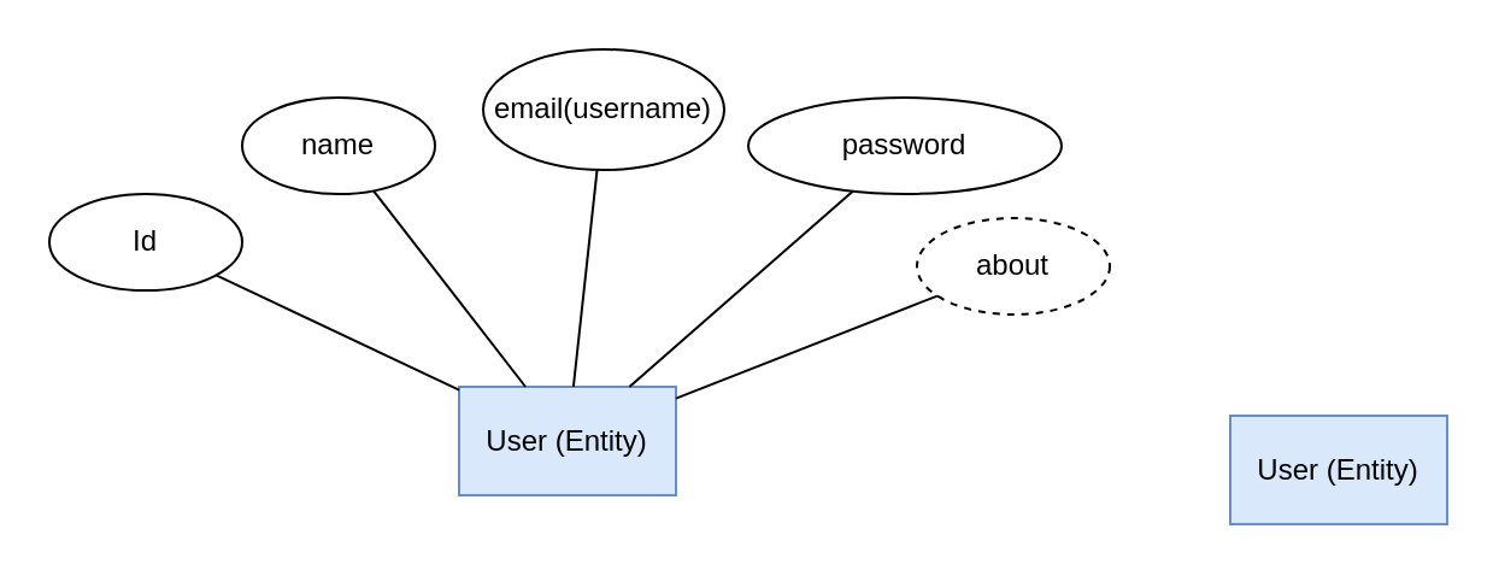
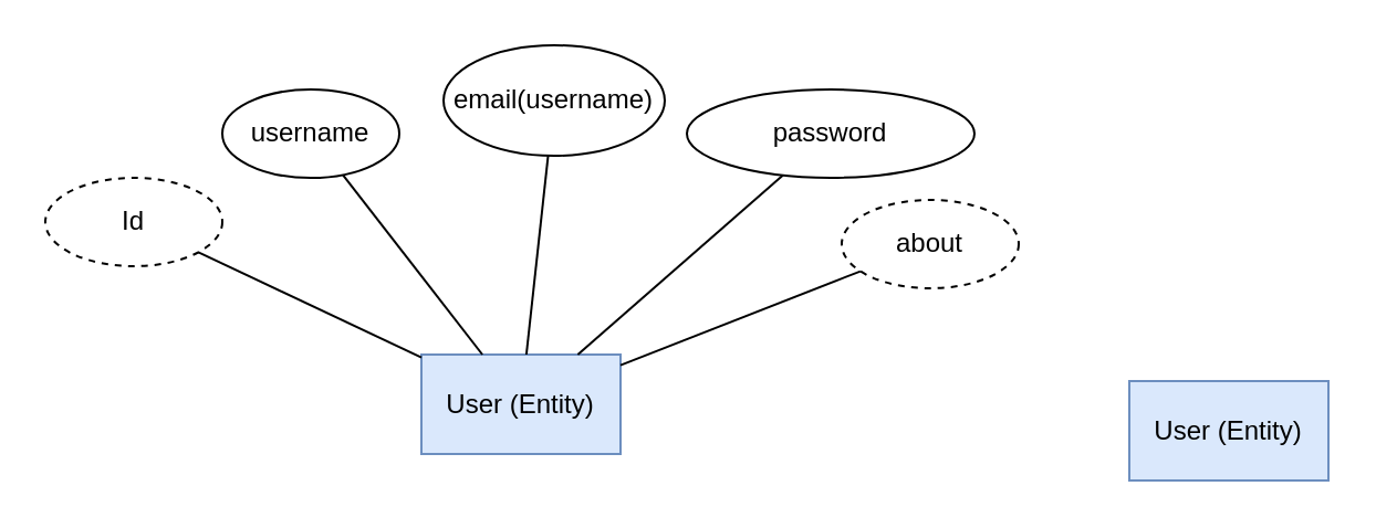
  <mxCell id="0" />
  <mxCell id="1" parent="0" />
  <mxCell id="2" value="User (Entity)" style="rounded=0;whiteSpace=wrap;html=1;fillColor=#dae8fc;strokeColor=#6c8ebf;" vertex="1" parent="1"><mxGeometry x="190" y="160" width="90" height="45" as="geometry" /></mxCell>
- <mxCell id="3" value="Id" style="ellipse;whiteSpace=wrap;html=1;" vertex="1" parent="1"><mxGeometry x="20" y="80" width="80" height="40" as="geometry" /></mxCell>
+ <mxCell id="3" value="Id" style="ellipse;whiteSpace=wrap;html=1;dashed=1;" vertex="1" parent="1"><mxGeometry x="20" y="80" width="80" height="40" as="geometry" /></mxCell>
  <mxCell id="4" value="email(username)" style="ellipse;whiteSpace=wrap;html=1;" vertex="1" parent="1"><mxGeometry x="200" y="20" width="100" height="50" as="geometry" /></mxCell>
  <mxCell id="5" value="password" style="ellipse;whiteSpace=wrap;html=1;" vertex="1" parent="1"><mxGeometry x="310" y="40" width="130" height="40" as="geometry" /></mxCell>
- <mxCell id="6" value="name" style="ellipse;whiteSpace=wrap;html=1;" vertex="1" parent="1"><mxGeometry x="100" y="40" width="80" height="40" as="geometry" /></mxCell>
+ <mxCell id="6" value="username" style="ellipse;whiteSpace=wrap;html=1;" vertex="1" parent="1"><mxGeometry x="100" y="40" width="80" height="40" as="geometry" /></mxCell>
  <mxCell id="7" value="" style="endArrow=none;html=1;rounded=0;" edge="1" parent="1" source="3" target="2"><mxGeometry width="50" height="50" relative="1" as="geometry"><mxPoint x="80" y="172" as="sourcePoint" /><mxPoint x="130" y="122" as="targetPoint" /></mxGeometry></mxCell>
  <mxCell id="8" value="" style="endArrow=none;html=1;rounded=0;" edge="1" parent="1" source="2" target="6"><mxGeometry width="50" height="50" relative="1" as="geometry"><mxPoint x="360" y="160" as="sourcePoint" /><mxPoint x="410" y="110" as="targetPoint" /></mxGeometry></mxCell>
  <mxCell id="9" value="" style="endArrow=none;html=1;rounded=0;" edge="1" parent="1" source="2" target="4"><mxGeometry width="50" height="50" relative="1" as="geometry"><mxPoint x="270" y="140" as="sourcePoint" /><mxPoint x="190" y="79" as="targetPoint" /></mxGeometry></mxCell>
  <mxCell id="10" value="" style="endArrow=none;html=1;rounded=0;" edge="1" parent="1" source="2" target="5"><mxGeometry width="50" height="50" relative="1" as="geometry"><mxPoint x="340" y="170" as="sourcePoint" /><mxPoint x="289" y="79" as="targetPoint" /></mxGeometry></mxCell>
  <mxCell id="11" value="about" style="ellipse;whiteSpace=wrap;html=1;dashed=1;" vertex="1" parent="1"><mxGeometry x="380" y="90" width="80" height="40" as="geometry" /></mxCell>
  <mxCell id="12" value="" style="endArrow=none;html=1;rounded=0;" edge="1" parent="1" source="2" target="11"><mxGeometry width="50" height="50" relative="1" as="geometry"><mxPoint x="360" y="210" as="sourcePoint" /><mxPoint x="410" y="160" as="targetPoint" /></mxGeometry></mxCell>
  <mxCell id="13" value="User (Entity)" style="rounded=0;whiteSpace=wrap;html=1;fillColor=#dae8fc;strokeColor=#6c8ebf;" vertex="1" parent="1"><mxGeometry x="510" y="172" width="90" height="45" as="geometry" /></mxCell>
